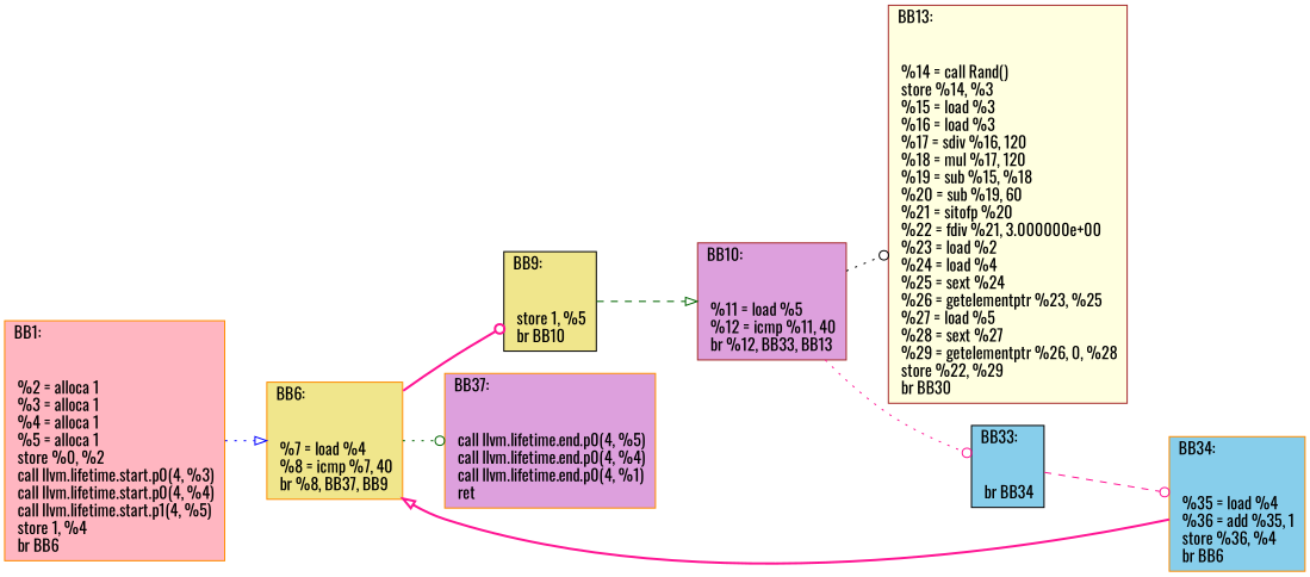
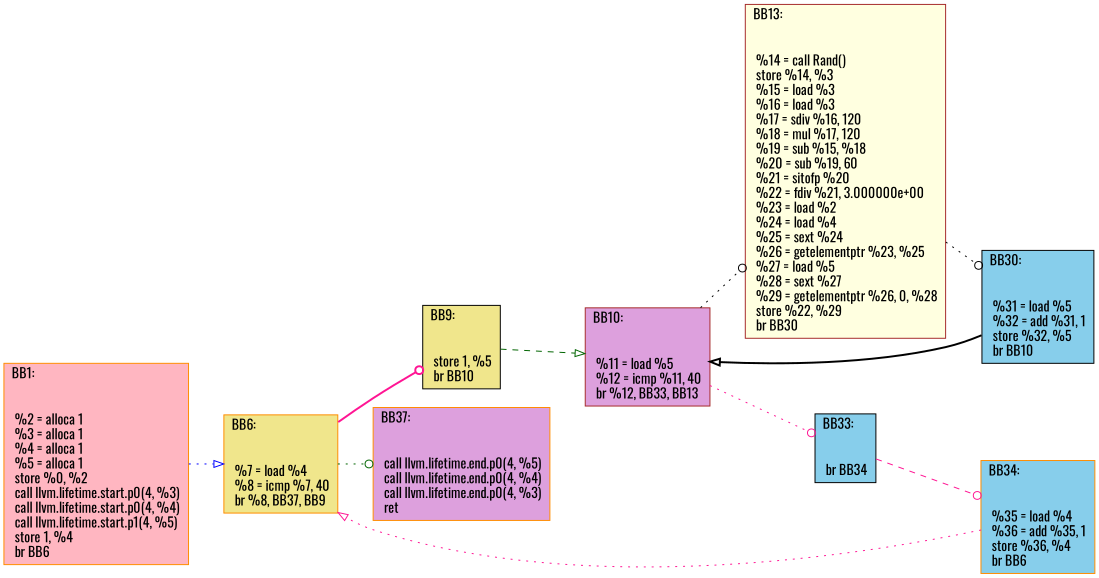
  digraph {
    fontname=Oswald
    rankdir=LR
    node [color=darkorange fillcolor=skyblue fontname=Oswald shape=record style=filled]
    edge [arrowhead=odot color=deeppink fontname=Oswald style=dotted]
    n1 [fillcolor=lightpink label="{BB1:\l\l\n	 %2 = alloca  1\l	 %3 = alloca  1\l	 %4 = alloca  1\l	 %5 = alloca  1\l	 store  %0,  %2\l	 call llvm.lifetime.start.p0(4, %3)\l	 call llvm.lifetime.start.p0(4, %4)\l	 call llvm.lifetime.start.p1(4, %5)\l	 store  1,  %4\l	 br BB6\l	}"]
    n2 [fillcolor=khaki label="{BB6:\l\l\n	 %7 = load  %4\l	 %8 = icmp  %7,  40\l	 br %8, BB37, BB9\l	}"]
    n3 [color=black fillcolor=khaki label="{BB9:\l\l\n	 store  1,  %5\l	 br BB10\l	}"]
-   n4 [fillcolor=plum label="{BB37:\l\l\n	 call llvm.lifetime.end.p0(4, %5)\l	 call llvm.lifetime.end.p0(4, %4)\l	 call llvm.lifetime.end.p0(4, %1)\l	 ret \l	}"]
+   n4 [fillcolor=plum label="{BB37:\l\l\n	 call llvm.lifetime.end.p0(4, %5)\l	 call llvm.lifetime.end.p0(4, %4)\l	 call llvm.lifetime.end.p0(4, %3)\l	 ret \l	}"]
    n5 [color=brown fillcolor=plum label="{BB10:\l\l\n	 %11 = load  %5\l	 %12 = icmp  %11,  40\l	 br %12, BB33, BB13\l	}"]
    n6 [color=brown fillcolor=lightyellow label="{BB13:\l\l\n	 %14 = call Rand()\l	 store  %14,  %3\l	 %15 = load  %3\l	 %16 = load  %3\l	 %17 = sdiv  %16,  120\l	 %18 = mul  %17,  120\l	 %19 = sub  %15,  %18\l	 %20 = sub  %19,  60\l	 %21 = sitofp  %20\l	 %22 = fdiv  %21,  3.000000e+00\l	 %23 = load  %2\l	 %24 = load  %4\l	 %25 = sext  %24\l	 %26 = getelementptr  %23,  %25\l	 %27 = load  %5\l	 %28 = sext  %27\l	 %29 = getelementptr  %26,  0,  %28\l	 store  %22,  %29\l	 br BB30\l	}"]
    n7 [color=black label="{BB33:\l\l\n	 br BB34\l	}"]
+   n8 [color=black label="{BB30:\l\l\n	 %31 = load  %5\l	 %32 = add  %31,  1\l	 store  %32,  %5\l	 br BB10\l	}"]
    n9 [label="{BB34:\l\l\n	 %35 = load  %4\l	 %36 = add  %35,  1\l	 store  %36,  %4\l	 br BB6\l	}"]
    n1 -> n2 [arrowhead=onormal color=blue]
    n2 -> n3 [style=bold]
    n2 -> n4 [color=darkgreen]
    n3 -> n5 [arrowhead=onormal color=darkgreen style=dashed]
    n5 -> n6 [color=black]
    n5 -> n7
+   n6 -> n8 [color=black]
    n7 -> n9 [style=dashed]
-   n9 -> n2 [arrowhead=onormal style=bold]
+   n8 -> n5 [arrowhead=onormal color=black style=bold]
+   n9 -> n2 [arrowhead=onormal]
  }
